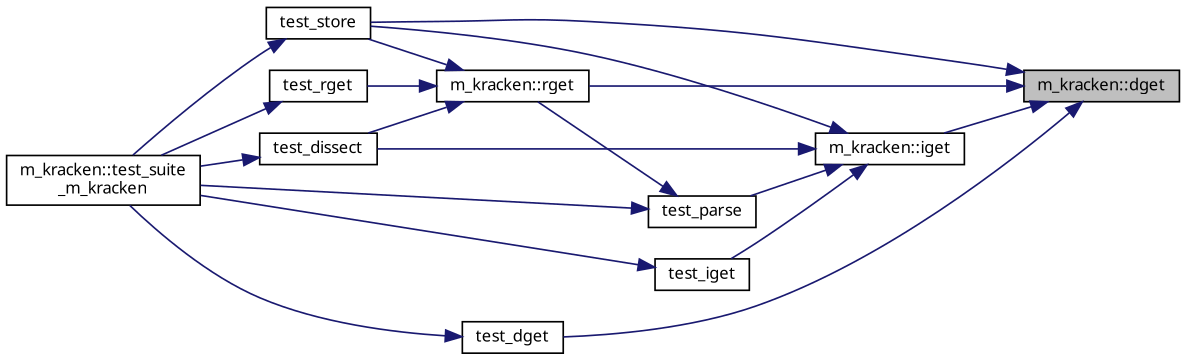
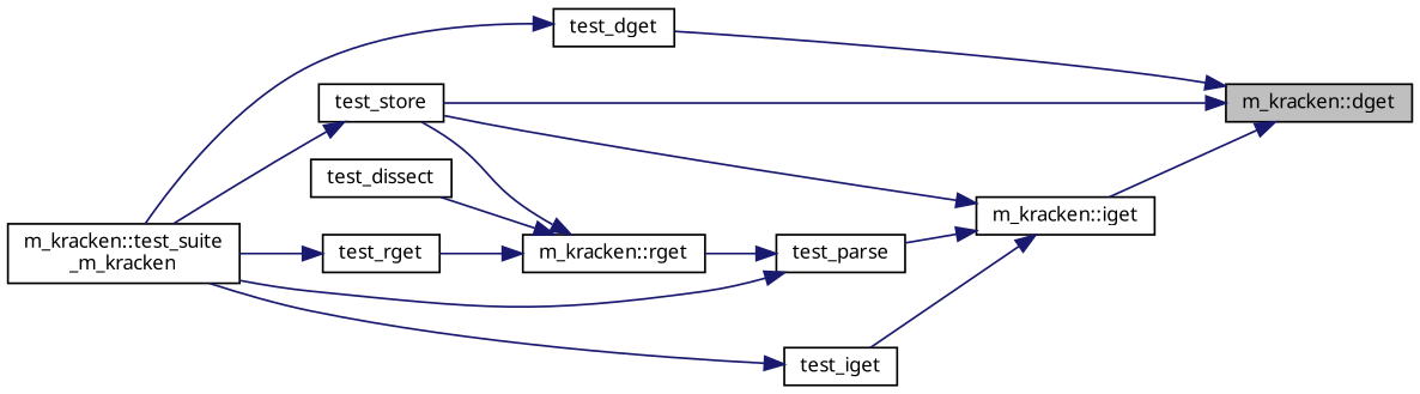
  digraph {
    fontname="Noto Sans"
    rankdir=RL
    node [color=black fillcolor=white fontname="Noto Sans" fontsize=10 shape=record style=filled]
    edge [color=midnightblue dir=back fontname="Noto Sans" fontsize=10 labelfontname=Helvetica labelfontsize=10 style=solid]
    n1 [fillcolor=grey75 fontcolor=black height=0.2 label="m_kracken::dget" width=0.4]
    n2 [height=0.2 label="m_kracken::iget" width=0.4]
    n3 [height=0.2 label=test_store width=0.4]
    n4 [height=0.2 label="m_kracken::rget" width=0.4]
    n5 [height=0.2 label=test_dget width=0.4]
    n6 [height=0.2 label=test_dissect width=0.4]
    n7 [height=0.2 label=test_iget width=0.4]
    n8 [height=0.2 label=test_parse width=0.4]
    n9 [height=0.2 label="m_kracken::test_suite\l_m_kracken" width=0.4]
    n10 [height=0.2 label=test_rget width=0.4]
    n1 -> n2
    n1 -> n3
-   n1 -> n4
    n1 -> n5
    n2 -> n3
-   n2 -> n6
    n2 -> n7
    n2 -> n8
    n3 -> n9
    n4 -> n3
    n4 -> n6
    n4 -> n10
    n5 -> n9
-   n6 -> n9
    n7 -> n9
    n8 -> n4
    n8 -> n9
    n10 -> n9
  }
